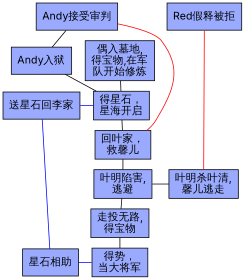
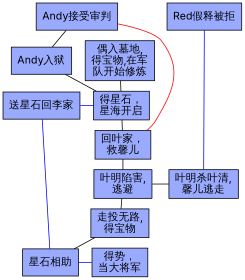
  digraph {
    fontname=Inter
    ranksep=0.2
    node [fillcolor="#99aaff" fontname=Inter shape=box style=filled]
    edge [arrowhead=none fontname=Inter]
    n1 [label="得星石，\n星海开启"]
    n2 [label="送星石回李家"]
    n3 [label="得势，\n当大将军"]
    n4 [label="星石相助"]
    n5 [label="Andy接受审判"]
    n6 [label="Red假释被拒"]
    n7 [label="叶明陷害,\n逃避"]
    n8 [label="叶明杀叶清,\n馨儿逃走"]
    n9 [label="回叶家，\n救馨儿"]
    n10 [label="Andy入狱"]
    n11 [label="走投无路,\n得宝物"]
    n12 [label="偶入墓地,\n得宝物,在军\n队开始修炼"]
    subgraph sub_1 {
      rank=same
      n1
      n2
    }
    subgraph sub_2 {
      rank=same
      n3
      n4
    }
    subgraph sub_3 {
      rank=same
      n5
      n6
    }
    subgraph sub_4 {
      rank=same
      n7
      n8
    }
    n1 -> n9
    n2 -> n1 [color=blue]
    n2 -> n4 [color=blue]
    n4 -> n3 [color=blue]
    n5 -> n9 [color=red]
    n5 -> n10
-   n6 -> n8 [color=red]
+   n6 -> n8 [color=blue]
    n7 -> n8 [color=black]
    n7 -> n11
    n9 -> n7
    n10 -> n1
-   n11 -> n3
+   n11 -> n4
    n12 -> n1
  }
